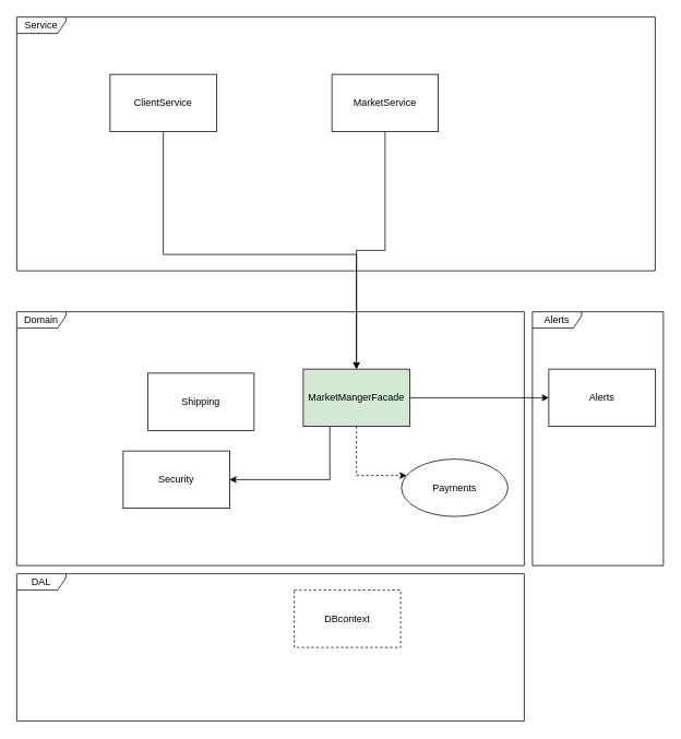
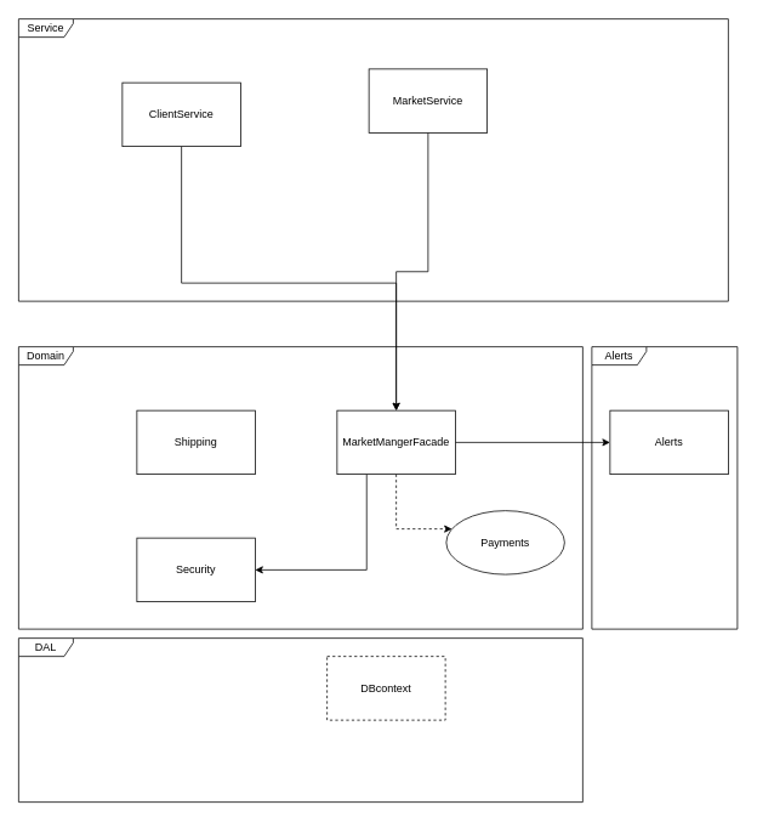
  <mxCell id="0" />
  <mxCell id="1" parent="0" />
  <mxCell id="2" value="Service" style="shape=umlFrame;whiteSpace=wrap;html=1;pointerEvents=0;width=60;height=20;" parent="1" vertex="1"><mxGeometry x="20" y="20" width="780" height="310" as="geometry" /></mxCell>
  <mxCell id="3" style="edgeStyle=orthogonalEdgeStyle;rounded=0;orthogonalLoop=1;jettySize=auto;html=1;entryX=0.5;entryY=0;entryDx=0;entryDy=0;" parent="1" source="4" target="14" edge="1"><mxGeometry relative="1" as="geometry"><Array as="points"><mxPoint x="199" y="310" /><mxPoint x="435" y="310" /></Array></mxGeometry></mxCell>
  <mxCell id="4" value="ClientService" style="html=1;whiteSpace=wrap;" parent="1" vertex="1"><mxGeometry x="134" y="90" width="130" height="70" as="geometry" /></mxCell>
  <mxCell id="5" style="edgeStyle=none;curved=1;rounded=0;orthogonalLoop=1;jettySize=auto;html=1;fontSize=12;startSize=8;endSize=8;" parent="1" edge="1"><mxGeometry relative="1" as="geometry"><mxPoint x="368" y="450" as="targetPoint" /></mxGeometry></mxCell>
  <mxCell id="6" style="edgeStyle=orthogonalEdgeStyle;rounded=0;orthogonalLoop=1;jettySize=auto;html=1;" parent="1" source="7" target="14" edge="1"><mxGeometry relative="1" as="geometry" /></mxCell>
- <mxCell id="7" value="MarketService" style="html=1;whiteSpace=wrap;" parent="1" vertex="1"><mxGeometry x="405" y="90" width="130" height="70" as="geometry" /></mxCell>
+ <mxCell id="7" value="MarketService" style="html=1;whiteSpace=wrap;" parent="1" vertex="1"><mxGeometry x="405" y="75" width="130" height="70" as="geometry" /></mxCell>
  <mxCell id="8" value="Domain" style="shape=umlFrame;whiteSpace=wrap;html=1;pointerEvents=0;width=60;height=20;" parent="1" vertex="1"><mxGeometry x="20" y="380" width="620" height="310" as="geometry" /></mxCell>
  <mxCell id="9" value="Payments" style="ellipse;html=1;whiteSpace=wrap;" parent="1" vertex="1"><mxGeometry x="490" y="560" width="130" height="70" as="geometry" /></mxCell>
  <mxCell id="10" value="Alerts" style="html=1;whiteSpace=wrap;" parent="1" vertex="1"><mxGeometry x="670" y="450" width="130" height="70" as="geometry" /></mxCell>
  <mxCell id="11" style="edgeStyle=orthogonalEdgeStyle;rounded=0;orthogonalLoop=1;jettySize=auto;html=1;" parent="1" source="14" target="10" edge="1"><mxGeometry relative="1" as="geometry" /></mxCell>
  <mxCell id="12" style="edgeStyle=orthogonalEdgeStyle;rounded=0;orthogonalLoop=1;jettySize=auto;html=1;dashed=1;" parent="1" source="14" target="9" edge="1"><mxGeometry relative="1" as="geometry"><Array as="points"><mxPoint x="435" y="580" /></Array></mxGeometry></mxCell>
  <mxCell id="13" style="edgeStyle=orthogonalEdgeStyle;rounded=0;orthogonalLoop=1;jettySize=auto;html=1;exitX=0.25;exitY=1;exitDx=0;exitDy=0;entryX=1;entryY=0.5;entryDx=0;entryDy=0;" parent="1" source="14" target="16" edge="1"><mxGeometry relative="1" as="geometry" /></mxCell>
- <mxCell id="14" value="MarketMangerFacade" style="html=1;whiteSpace=wrap;fillColor=#d5e8d4;" parent="1" vertex="1"><mxGeometry x="370" y="450" width="130" height="70" as="geometry" /></mxCell>
- <mxCell id="15" value="Shipping" style="html=1;whiteSpace=wrap;" parent="1" vertex="1"><mxGeometry x="180" y="455" width="130" height="70" as="geometry" /></mxCell>
- <mxCell id="16" value="Security" style="html=1;whiteSpace=wrap;" parent="1" vertex="1"><mxGeometry x="150" y="550" width="130" height="70" as="geometry" /></mxCell>
+ <mxCell id="14" value="MarketMangerFacade" style="html=1;whiteSpace=wrap;" parent="1" vertex="1"><mxGeometry x="370" y="450" width="130" height="70" as="geometry" /></mxCell>
+ <mxCell id="15" value="Shipping" style="html=1;whiteSpace=wrap;" parent="1" vertex="1"><mxGeometry x="150" y="450" width="130" height="70" as="geometry" /></mxCell>
+ <mxCell id="16" value="Security" style="html=1;whiteSpace=wrap;" parent="1" vertex="1"><mxGeometry x="150" y="590" width="130" height="70" as="geometry" /></mxCell>
  <mxCell id="17" value="Alerts" style="shape=umlFrame;whiteSpace=wrap;html=1;pointerEvents=0;width=60;height=20;" parent="1" vertex="1"><mxGeometry x="650" y="380" width="160" height="310" as="geometry" /></mxCell>
  <mxCell id="18" value="DAL" style="shape=umlFrame;whiteSpace=wrap;html=1;pointerEvents=0;width=60;height=20;" vertex="1" parent="1"><mxGeometry x="20" y="700" width="620" height="180" as="geometry" /></mxCell>
  <mxCell id="19" value="DBcontext" style="html=1;whiteSpace=wrap;dashed=1;" vertex="1" parent="1"><mxGeometry x="359" y="720" width="130" height="70" as="geometry" /></mxCell>
